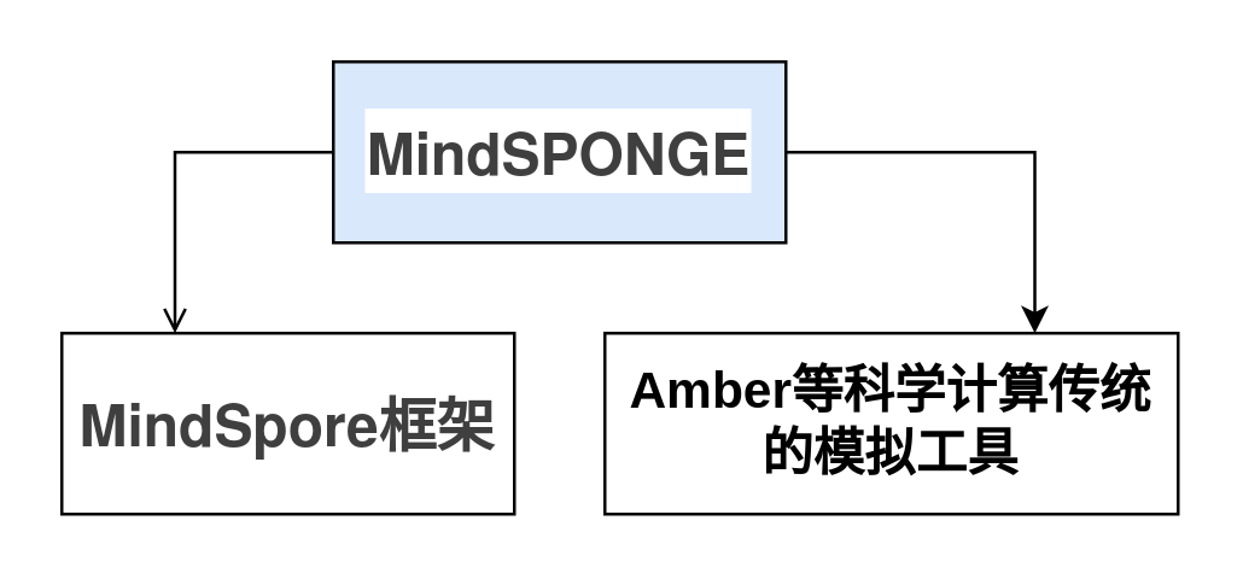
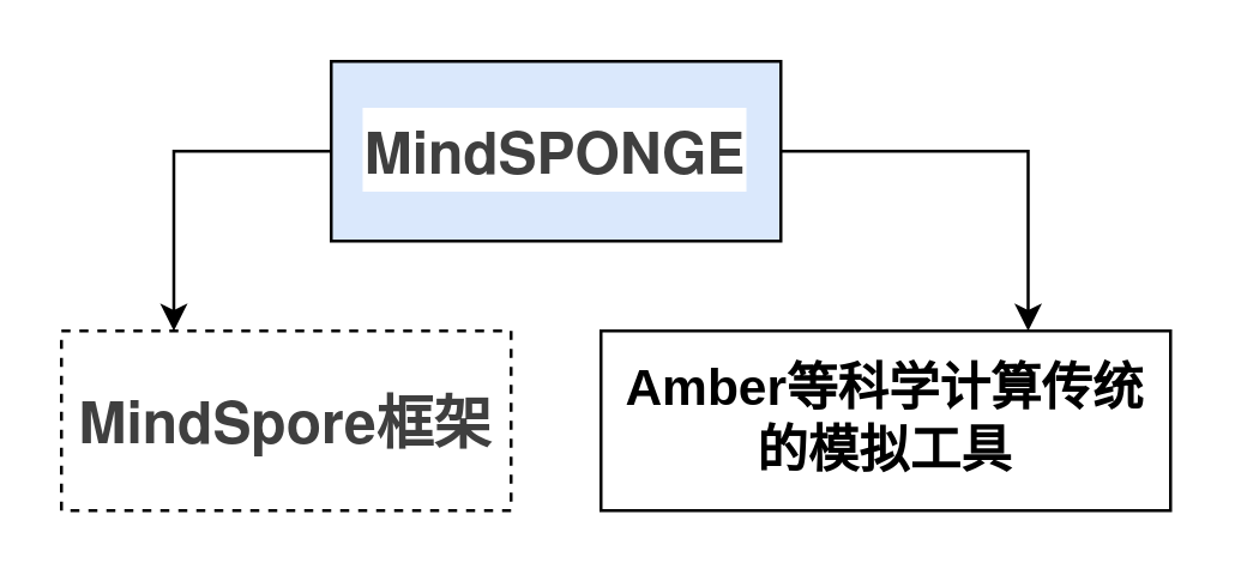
  <mxCell id="0" />
  <mxCell id="1" parent="0" />
- <mxCell id="2" style="edgeStyle=orthogonalEdgeStyle;rounded=0;orthogonalLoop=1;jettySize=auto;html=1;exitX=0;exitY=0.5;exitDx=0;exitDy=0;entryX=0.25;entryY=0;entryDx=0;entryDy=0;fontSize=17;endArrow=open;" edge="1" parent="1" source="4" target="5"><mxGeometry relative="1" as="geometry" /></mxCell>
+ <mxCell id="2" style="edgeStyle=orthogonalEdgeStyle;rounded=0;orthogonalLoop=1;jettySize=auto;html=1;exitX=0;exitY=0.5;exitDx=0;exitDy=0;entryX=0.25;entryY=0;entryDx=0;entryDy=0;fontSize=17;" edge="1" parent="1" source="4" target="5"><mxGeometry relative="1" as="geometry" /></mxCell>
  <mxCell id="3" style="edgeStyle=orthogonalEdgeStyle;rounded=0;orthogonalLoop=1;jettySize=auto;html=1;exitX=1;exitY=0.5;exitDx=0;exitDy=0;entryX=0.75;entryY=0;entryDx=0;entryDy=0;fontSize=17;" edge="1" parent="1" source="4" target="6"><mxGeometry relative="1" as="geometry" /></mxCell>
  <mxCell id="4" value="&lt;span style=&quot;color: rgb(63 , 63 , 63) ; font-family: &amp;#34;helvetica neue&amp;#34; , &amp;#34;arial&amp;#34; , &amp;#34;hiragino sans gb&amp;#34; , &amp;#34;stheiti&amp;#34; , &amp;#34;microsoft yahei&amp;#34; , &amp;#34;wenquanyi micro hei&amp;#34; ; font-size: 19.2px ; font-weight: 600 ; background-color: rgb(255 , 255 , 255)&quot;&gt;MindSPONGE &lt;/span&gt;" style="rounded=0;whiteSpace=wrap;html=1;fillColor=#dae8fc;" vertex="1" parent="1"><mxGeometry x="110" y="20" width="150" height="60" as="geometry" /></mxCell>
- <mxCell id="5" value="&lt;span style=&quot;color: rgb(63 , 63 , 63) ; font-family: &amp;#34;helvetica neue&amp;#34; , &amp;#34;arial&amp;#34; , &amp;#34;hiragino sans gb&amp;#34; , &amp;#34;stheiti&amp;#34; , &amp;#34;microsoft yahei&amp;#34; , &amp;#34;wenquanyi micro hei&amp;#34; ; font-size: 19.2px ; font-weight: 600 ; background-color: rgb(255 , 255 , 255)&quot;&gt;MindSpore框架&lt;/span&gt;" style="rounded=0;whiteSpace=wrap;html=1;" vertex="1" parent="1"><mxGeometry x="20" y="110" width="150" height="60" as="geometry" /></mxCell>
+ <mxCell id="5" value="&lt;span style=&quot;color: rgb(63 , 63 , 63) ; font-family: &amp;#34;helvetica neue&amp;#34; , &amp;#34;arial&amp;#34; , &amp;#34;hiragino sans gb&amp;#34; , &amp;#34;stheiti&amp;#34; , &amp;#34;microsoft yahei&amp;#34; , &amp;#34;wenquanyi micro hei&amp;#34; ; font-size: 19.2px ; font-weight: 600 ; background-color: rgb(255 , 255 , 255)&quot;&gt;MindSpore框架&lt;/span&gt;" style="rounded=0;whiteSpace=wrap;html=1;dashed=1;" vertex="1" parent="1"><mxGeometry x="20" y="110" width="150" height="60" as="geometry" /></mxCell>
  <mxCell id="6" value="&lt;b&gt;&lt;font style=&quot;font-size: 17px&quot;&gt;Amber等科学计算传统的模拟工具&lt;/font&gt;&lt;/b&gt;" style="rounded=0;whiteSpace=wrap;html=1;" vertex="1" parent="1"><mxGeometry x="200" y="110" width="190" height="60" as="geometry" /></mxCell>
